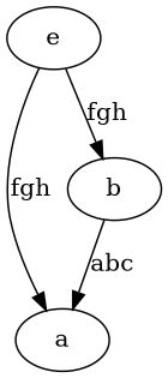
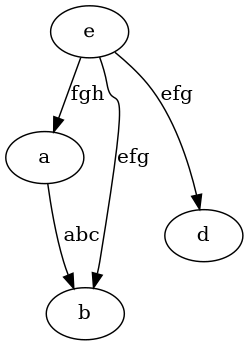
  digraph {
    a
    b
    e
-   b -> a [label=abc weight=0.4]
+   d
+   a -> b [label=abc weight=0.4]
    e -> a [label=fgh weight=0.1]
-   e -> b [label=fgh weight=0.7]
+   e -> b [label=efg weight=0.7]
+   e -> d [label=efg weight=0.2]
  }
